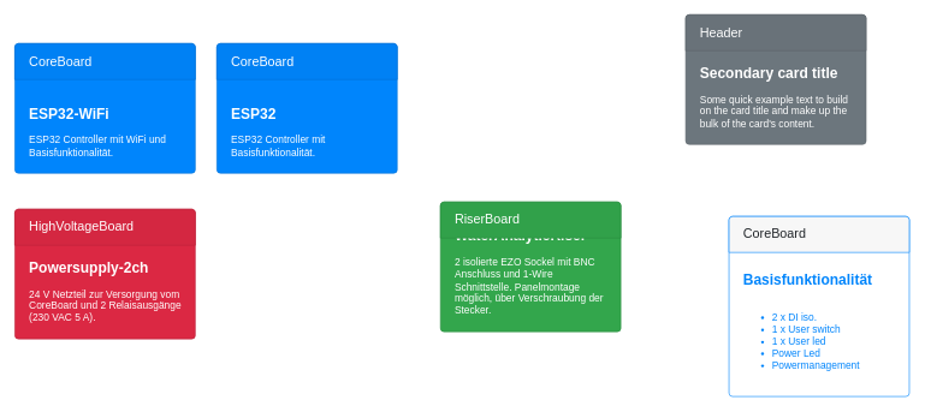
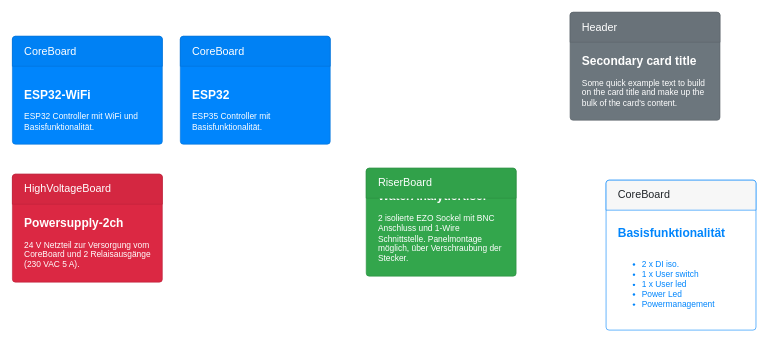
  <mxCell id="0" />
  <mxCell id="1" parent="0" />
  <mxCell id="2" value="&lt;b&gt;&lt;font style=&quot;font-size: 20px&quot;&gt;ESP32-WiFi&lt;/font&gt;&lt;/b&gt;&lt;br style=&quot;font-size: 14px&quot;&gt;&lt;br style=&quot;font-size: 14px&quot;&gt;ESP32 Controller mit WiFi und Basisfunktionalität." style="html=1;shadow=0;dashed=0;shape=mxgraph.bootstrap.rrect;rSize=5;strokeColor=#0071D5;html=1;whiteSpace=wrap;fillColor=#0085FC;fontColor=#ffffff;verticalAlign=bottom;align=left;spacing=20;spacingBottom=0;fontSize=14;" vertex="1" parent="1"><mxGeometry x="20" y="60" width="250" height="180" as="geometry" /></mxCell>
  <mxCell id="3" value="CoreBoard" style="html=1;shadow=0;dashed=0;shape=mxgraph.bootstrap.topButton;rSize=5;perimeter=none;whiteSpace=wrap;fillColor=#0081F4;strokeColor=#0071D5;fontColor=#ffffff;resizeWidth=1;fontSize=18;align=left;spacing=20;" vertex="1" parent="2"><mxGeometry width="250" height="50" relative="1" as="geometry" /></mxCell>
  <mxCell id="4" value="&lt;b&gt;&lt;font style=&quot;font-size: 20px&quot;&gt;Powersupply-2ch&lt;/font&gt;&lt;/b&gt;&lt;br style=&quot;font-size: 14px&quot;&gt;&lt;br style=&quot;font-size: 14px&quot;&gt;24 V Netzteil zur Versorgung vom CoreBoard und 2 Relaisausgänge (230 VAC 5 A)." style="html=1;shadow=0;dashed=0;shape=mxgraph.bootstrap.rrect;rSize=5;strokeColor=#BA2239;html=1;whiteSpace=wrap;fillColor=#DB2843;fontColor=#ffffff;verticalAlign=bottom;align=left;spacing=20;spacingBottom=0;fontSize=14;" vertex="1" parent="1"><mxGeometry x="20" y="290" width="250" height="180" as="geometry" /></mxCell>
  <mxCell id="5" value="HighVoltageBoard" style="html=1;shadow=0;dashed=0;shape=mxgraph.bootstrap.topButton;rSize=5;perimeter=none;whiteSpace=wrap;fillColor=#D42741;strokeColor=#BA2239;fontColor=#ffffff;resizeWidth=1;fontSize=18;align=left;spacing=20;" vertex="1" parent="4"><mxGeometry width="250" height="50" relative="1" as="geometry" /></mxCell>
  <mxCell id="6" value="&lt;b&gt;&lt;font style=&quot;font-size: 20px&quot;&gt;WaterAnalyticRiser&lt;/font&gt;&lt;/b&gt;&lt;br style=&quot;font-size: 14px&quot;&gt;&lt;br style=&quot;font-size: 14px&quot;&gt;2 isolierte EZO Sockel mit BNC Anschluss und 1-Wire Schnittstelle. Panelmontage möglich, über Verschraubung der Stecker." style="html=1;shadow=0;dashed=0;shape=mxgraph.bootstrap.rrect;rSize=5;strokeColor=#2B8D40;html=1;whiteSpace=wrap;fillColor=#33A64C;fontColor=#ffffff;verticalAlign=bottom;align=left;spacing=20;spacingBottom=0;fontSize=14;" vertex="1" parent="1"><mxGeometry x="610" y="280" width="250" height="180" as="geometry" /></mxCell>
  <mxCell id="7" value="RiserBoard" style="html=1;shadow=0;dashed=0;shape=mxgraph.bootstrap.topButton;rSize=5;perimeter=none;whiteSpace=wrap;fillColor=#31A14A;strokeColor=#2B8D40;fontColor=#ffffff;resizeWidth=1;fontSize=18;align=left;spacing=20;" vertex="1" parent="6"><mxGeometry width="250" height="50" relative="1" as="geometry" /></mxCell>
  <mxCell id="8" value="&lt;b&gt;&lt;font style=&quot;font-size: 20px&quot;&gt;Secondary card title&lt;/font&gt;&lt;/b&gt;&lt;br style=&quot;font-size: 14px&quot;&gt;&lt;br style=&quot;font-size: 14px&quot;&gt;Some quick example text to build on the card title and make up the bulk of the card's content." style="html=1;shadow=0;dashed=0;shape=mxgraph.bootstrap.rrect;rSize=5;strokeColor=#5B646A;html=1;whiteSpace=wrap;fillColor=#6C767D;fontColor=#ffffff;verticalAlign=bottom;align=left;spacing=20;spacingBottom=0;fontSize=14;" vertex="1" parent="1"><mxGeometry x="950" y="20" width="250" height="180" as="geometry" /></mxCell>
  <mxCell id="9" value="Header" style="html=1;shadow=0;dashed=0;shape=mxgraph.bootstrap.topButton;rSize=5;perimeter=none;whiteSpace=wrap;fillColor=#697279;strokeColor=#5B646A;fontColor=#ffffff;resizeWidth=1;fontSize=18;align=left;spacing=20;" vertex="1" parent="8"><mxGeometry width="250" height="50" relative="1" as="geometry" /></mxCell>
- <mxCell id="10" value="&lt;b&gt;&lt;font style=&quot;font-size: 20px&quot;&gt;ESP32&lt;/font&gt;&lt;/b&gt;&lt;br style=&quot;font-size: 14px&quot;&gt;&lt;br style=&quot;font-size: 14px&quot;&gt;ESP32 Controller mit Basisfunktionalität." style="html=1;shadow=0;dashed=0;shape=mxgraph.bootstrap.rrect;rSize=5;strokeColor=#0071D5;html=1;whiteSpace=wrap;fillColor=#0085FC;fontColor=#ffffff;verticalAlign=bottom;align=left;spacing=20;spacingBottom=0;fontSize=14;" vertex="1" parent="1"><mxGeometry x="300" y="60" width="250" height="180" as="geometry" /></mxCell>
+ <mxCell id="10" value="&lt;b&gt;&lt;font style=&quot;font-size: 20px&quot;&gt;ESP32&lt;/font&gt;&lt;/b&gt;&lt;br style=&quot;font-size: 14px&quot;&gt;&lt;br style=&quot;font-size: 14px&quot;&gt;ESP35 Controller mit Basisfunktionalität." style="html=1;shadow=0;dashed=0;shape=mxgraph.bootstrap.rrect;rSize=5;strokeColor=#0071D5;html=1;whiteSpace=wrap;fillColor=#0085FC;fontColor=#ffffff;verticalAlign=bottom;align=left;spacing=20;spacingBottom=0;fontSize=14;" vertex="1" parent="1"><mxGeometry x="300" y="60" width="250" height="180" as="geometry" /></mxCell>
  <mxCell id="11" value="CoreBoard" style="html=1;shadow=0;dashed=0;shape=mxgraph.bootstrap.topButton;rSize=5;perimeter=none;whiteSpace=wrap;fillColor=#0081F4;strokeColor=#0071D5;fontColor=#ffffff;resizeWidth=1;fontSize=18;align=left;spacing=20;" vertex="1" parent="10"><mxGeometry width="250" height="50" relative="1" as="geometry" /></mxCell>
  <mxCell id="12" value="&lt;b&gt;&lt;font style=&quot;font-size: 20px&quot;&gt;Basisfunktionalität&lt;/font&gt;&lt;/b&gt;&lt;br style=&quot;font-size: 14px&quot;&gt;&lt;br style=&quot;font-size: 14px&quot;&gt;&lt;ul&gt;&lt;li&gt;2 x DI iso.&lt;/li&gt;&lt;li&gt;1 x User switch&lt;/li&gt;&lt;li&gt;1 x User led&lt;/li&gt;&lt;li&gt;Power Led&lt;/li&gt;&lt;li&gt;Powermanagement&lt;/li&gt;&lt;/ul&gt;" style="html=1;shadow=0;dashed=0;shape=mxgraph.bootstrap.rrect;rSize=5;strokeColor=#0085FC;html=1;whiteSpace=wrap;fillColor=#ffffff;fontColor=#0085FC;verticalAlign=bottom;align=left;spacing=20;spacingBottom=0;fontSize=14;" vertex="1" parent="1"><mxGeometry x="1010" y="300" width="250" height="250" as="geometry" /></mxCell>
  <mxCell id="13" value="CoreBoard" style="html=1;shadow=0;dashed=0;shape=mxgraph.bootstrap.topButton;rSize=5;perimeter=none;whiteSpace=wrap;fillColor=#F7F7F7;strokeColor=#0085FC;fontColor=#212529;resizeWidth=1;fontSize=18;align=left;spacing=20;" vertex="1" parent="12"><mxGeometry width="250" height="50" relative="1" as="geometry" /></mxCell>
